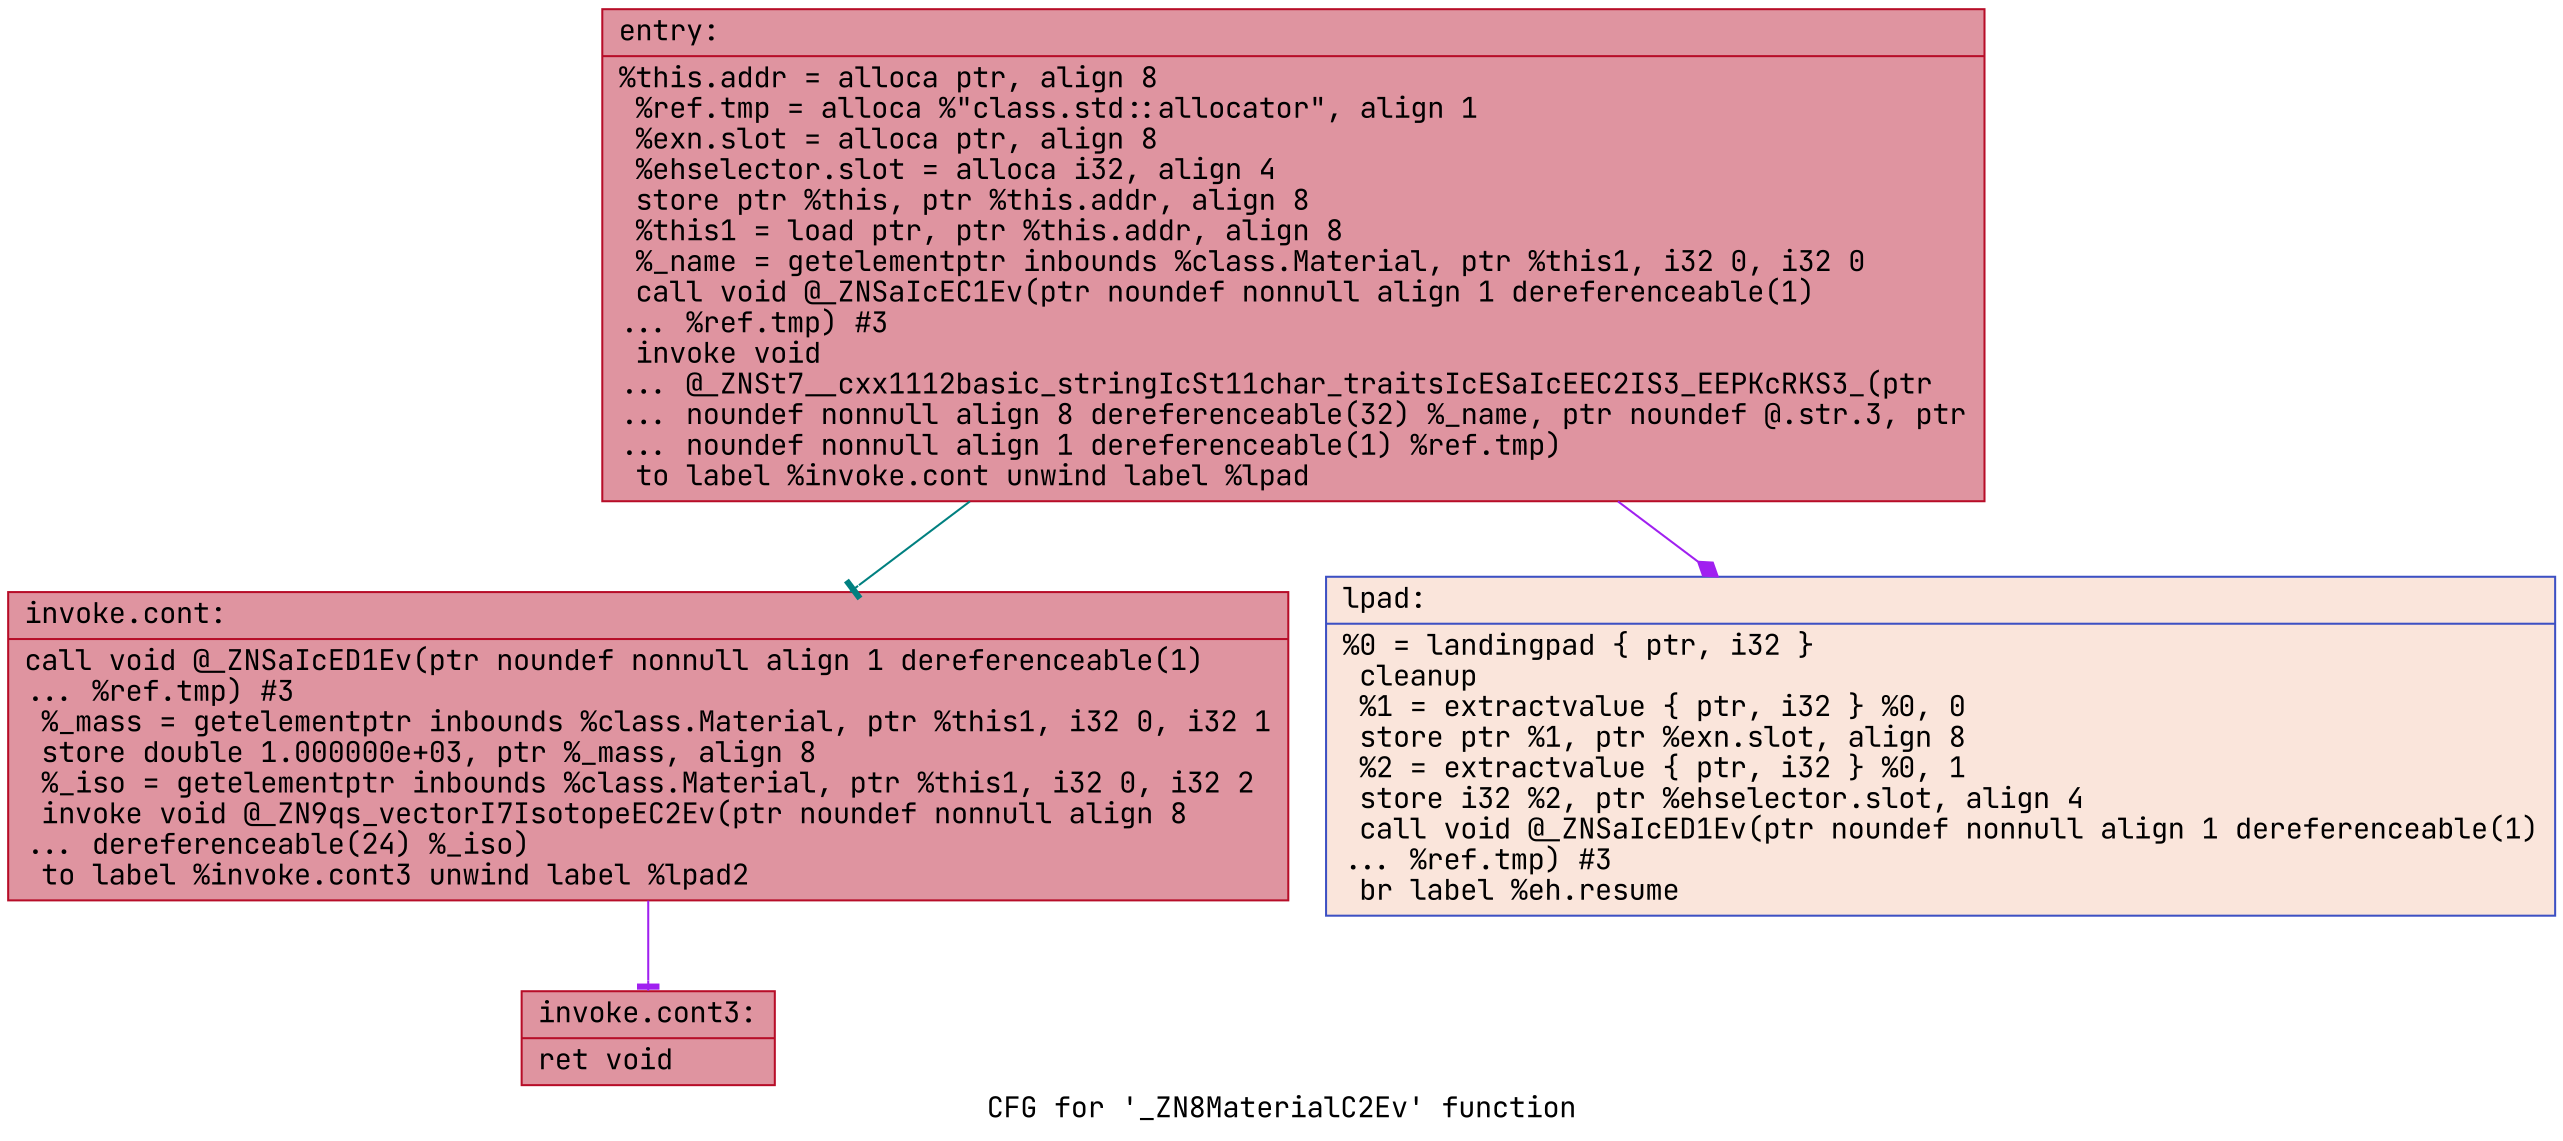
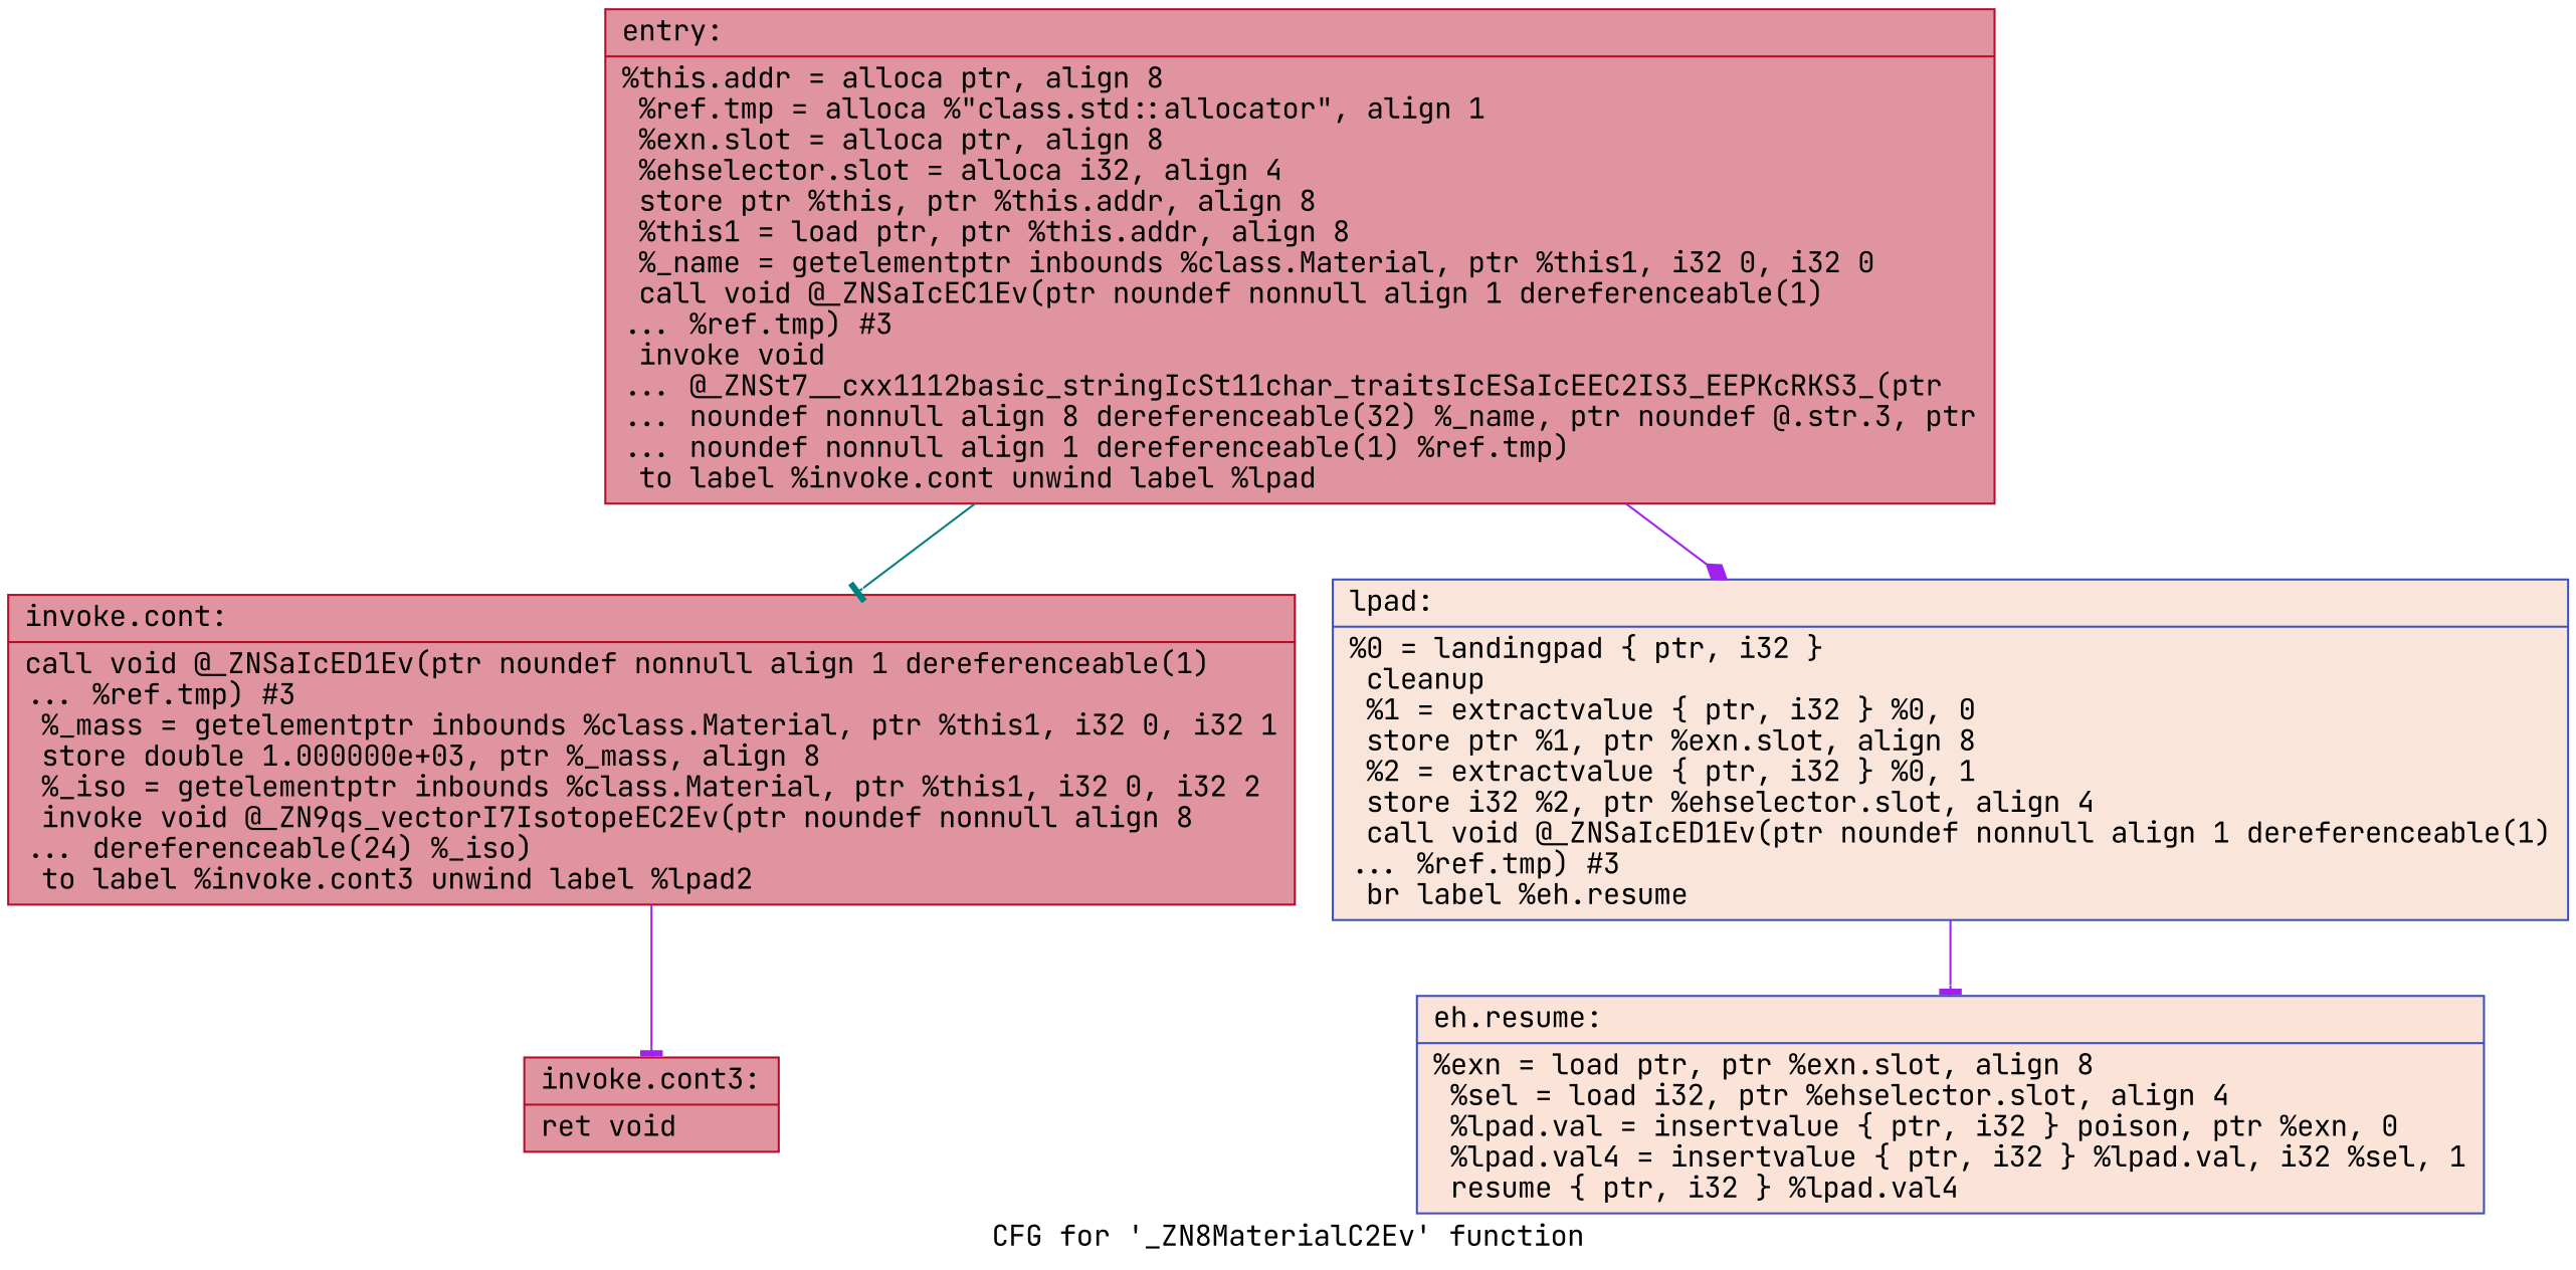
  digraph {
    fontname="JetBrains Mono"
    label="CFG for '_ZN8MaterialC2Ev' function"
    node [color="#b70d28ff" fillcolor="#b70d2870" fontname="JetBrains Mono" shape=record style=filled]
    edge [arrowhead=tee color=purple fontname="JetBrains Mono"]
    n1 [label="{entry:\l|  %this.addr = alloca ptr, align 8\l  %ref.tmp = alloca %\"class.std::allocator\", align 1\l  %exn.slot = alloca ptr, align 8\l  %ehselector.slot = alloca i32, align 4\l  store ptr %this, ptr %this.addr, align 8\l  %this1 = load ptr, ptr %this.addr, align 8\l  %_name = getelementptr inbounds %class.Material, ptr %this1, i32 0, i32 0\l  call void @_ZNSaIcEC1Ev(ptr noundef nonnull align 1 dereferenceable(1)\l... %ref.tmp) #3\l  invoke void\l... @_ZNSt7__cxx1112basic_stringIcSt11char_traitsIcESaIcEEC2IS3_EEPKcRKS3_(ptr\l... noundef nonnull align 8 dereferenceable(32) %_name, ptr noundef @.str.3, ptr\l... noundef nonnull align 1 dereferenceable(1) %ref.tmp)\l          to label %invoke.cont unwind label %lpad\l}"]
    n2 [label="{invoke.cont:\l|  call void @_ZNSaIcED1Ev(ptr noundef nonnull align 1 dereferenceable(1)\l... %ref.tmp) #3\l  %_mass = getelementptr inbounds %class.Material, ptr %this1, i32 0, i32 1\l  store double 1.000000e+03, ptr %_mass, align 8\l  %_iso = getelementptr inbounds %class.Material, ptr %this1, i32 0, i32 2\l  invoke void @_ZN9qs_vectorI7IsotopeEC2Ev(ptr noundef nonnull align 8\l... dereferenceable(24) %_iso)\l          to label %invoke.cont3 unwind label %lpad2\l}"]
    n3 [color="#3d50c3ff" fillcolor="#f4c5ad70" label="{lpad:\l|  %0 = landingpad \{ ptr, i32 \}\l          cleanup\l  %1 = extractvalue \{ ptr, i32 \} %0, 0\l  store ptr %1, ptr %exn.slot, align 8\l  %2 = extractvalue \{ ptr, i32 \} %0, 1\l  store i32 %2, ptr %ehselector.slot, align 4\l  call void @_ZNSaIcED1Ev(ptr noundef nonnull align 1 dereferenceable(1)\l... %ref.tmp) #3\l  br label %eh.resume\l}"]
    n4 [label="{invoke.cont3:\l|  ret void\l}"]
+   n5 [color="#3d50c3ff" fillcolor="#f6bfa670" label="{eh.resume:\l|  %exn = load ptr, ptr %exn.slot, align 8\l  %sel = load i32, ptr %ehselector.slot, align 4\l  %lpad.val = insertvalue \{ ptr, i32 \} poison, ptr %exn, 0\l  %lpad.val4 = insertvalue \{ ptr, i32 \} %lpad.val, i32 %sel, 1\l  resume \{ ptr, i32 \} %lpad.val4\l}"]
    n1 -> n2 [color=teal]
    n1 -> n3 [arrowhead=diamond]
    n2 -> n4
+   n3 -> n5
  }
